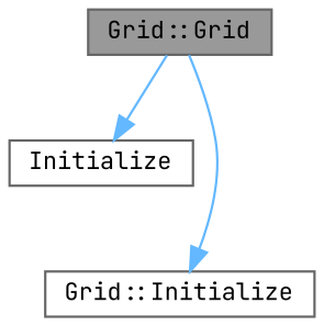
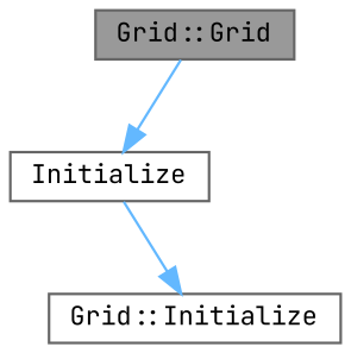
  digraph {
    fontname="JetBrains Mono"
    rankdir=TB
    node [color=grey40 fillcolor=white fontname="JetBrains Mono" fontsize=10 shape=box style=filled]
    edge [color=steelblue1 fontname="JetBrains Mono" fontsize=10 labelfontname=Helvetica labelfontsize=10 style=solid]
    n1 [color=gray40 fillcolor=grey60 fontcolor=black height=0.2 label="Grid::Grid" width=0.4]
    n2 [height=0.2 label=Initialize width=0.4]
    n3 [height=0.2 label="Grid::Initialize" width=0.4]
    n1 -> n2
-   n1 -> n3
+   n2 -> n3
  }
